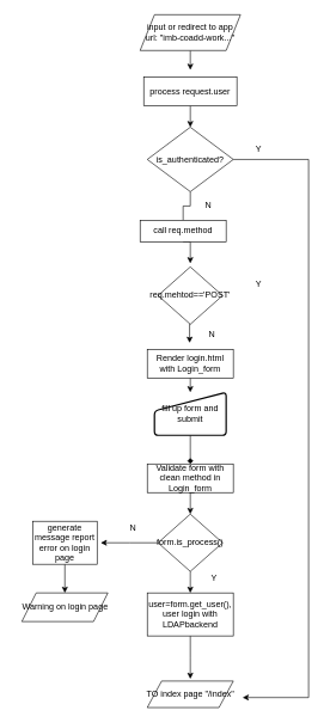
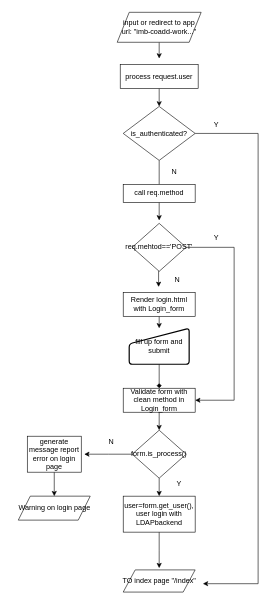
  <mxCell id="0" />
  <mxCell id="1" parent="0" />
  <mxCell id="2" value="" style="shape=parallelogram;perimeter=parallelogramPerimeter;whiteSpace=wrap;html=1;fixedSize=1;" vertex="1" parent="1"><mxGeometry x="30" y="827" width="120" height="40" as="geometry" /></mxCell>
  <mxCell id="3" style="edgeStyle=orthogonalEdgeStyle;rounded=0;orthogonalLoop=1;jettySize=auto;html=1;exitX=0.5;exitY=1;exitDx=0;exitDy=0;" edge="1" parent="1" source="4"><mxGeometry relative="1" as="geometry"><mxPoint x="265" y="97" as="targetPoint" /></mxGeometry></mxCell>
  <mxCell id="4" value="input or redirect to app url: &quot;imb-coadd-work...&quot;" style="shape=parallelogram;perimeter=parallelogramPerimeter;whiteSpace=wrap;html=1;fixedSize=1;" vertex="1" parent="1"><mxGeometry x="195" y="20" width="140" height="50" as="geometry" /></mxCell>
  <mxCell id="5" style="edgeStyle=orthogonalEdgeStyle;rounded=0;orthogonalLoop=1;jettySize=auto;html=1;exitX=0.5;exitY=1;exitDx=0;exitDy=0;entryX=0.5;entryY=0;entryDx=0;entryDy=0;" edge="1" parent="1" source="6" target="9"><mxGeometry relative="1" as="geometry" /></mxCell>
  <mxCell id="6" value="process request.user" style="rounded=0;whiteSpace=wrap;html=1;" vertex="1" parent="1"><mxGeometry x="200" y="107" width="130" height="40" as="geometry" /></mxCell>
  <mxCell id="7" style="edgeStyle=orthogonalEdgeStyle;rounded=0;orthogonalLoop=1;jettySize=auto;html=1;entryX=1.021;entryY=0.725;entryDx=0;entryDy=0;entryPerimeter=0;" edge="1" parent="1" source="9" target="30"><mxGeometry relative="1" as="geometry"><Array as="points"><mxPoint x="430" y="222" /><mxPoint x="430" y="973" /></Array></mxGeometry></mxCell>
  <mxCell id="8" style="edgeStyle=orthogonalEdgeStyle;rounded=0;orthogonalLoop=1;jettySize=auto;html=1;exitX=0.5;exitY=1;exitDx=0;exitDy=0;entryX=0.5;entryY=0;entryDx=0;entryDy=0;endArrow=none;" edge="1" parent="1" source="9" target="11"><mxGeometry relative="1" as="geometry" /></mxCell>
  <mxCell id="9" value="is_authenticated?" style="rhombus;whiteSpace=wrap;html=1;" vertex="1" parent="1"><mxGeometry x="205" y="177" width="120" height="90" as="geometry" /></mxCell>
  <mxCell id="10" style="edgeStyle=orthogonalEdgeStyle;rounded=0;orthogonalLoop=1;jettySize=auto;html=1;exitX=0.5;exitY=1;exitDx=0;exitDy=0;" edge="1" parent="1" source="11"><mxGeometry relative="1" as="geometry"><mxPoint x="265" y="367" as="targetPoint" /></mxGeometry></mxCell>
- <mxCell id="11" value="call req.method" style="rounded=0;whiteSpace=wrap;html=1;" vertex="1" parent="1"><mxGeometry x="195" y="307" width="120" height="30" as="geometry" /></mxCell>
+ <mxCell id="11" value="call req.method" style="rounded=0;whiteSpace=wrap;html=1;" vertex="1" parent="1"><mxGeometry x="205" y="307" width="120" height="30" as="geometry" /></mxCell>
+ <mxCell id="12" style="edgeStyle=orthogonalEdgeStyle;rounded=0;orthogonalLoop=1;jettySize=auto;html=1;entryX=1;entryY=0.5;entryDx=0;entryDy=0;" edge="1" parent="1" source="14" target="18"><mxGeometry relative="1" as="geometry"><Array as="points"><mxPoint x="390" y="412" /><mxPoint x="390" y="667" /></Array></mxGeometry></mxCell>
  <mxCell id="13" style="edgeStyle=orthogonalEdgeStyle;rounded=0;orthogonalLoop=1;jettySize=auto;html=1;exitX=0.5;exitY=1;exitDx=0;exitDy=0;entryX=0.492;entryY=-0.225;entryDx=0;entryDy=0;entryPerimeter=0;" edge="1" parent="1" source="14" target="16"><mxGeometry relative="1" as="geometry" /></mxCell>
  <mxCell id="14" value="req.mehtod=='POST'" style="rhombus;whiteSpace=wrap;html=1;" vertex="1" parent="1"><mxGeometry x="220" y="372" width="90" height="80" as="geometry" /></mxCell>
  <mxCell id="15" style="edgeStyle=orthogonalEdgeStyle;rounded=0;orthogonalLoop=1;jettySize=auto;html=1;exitX=0.5;exitY=1;exitDx=0;exitDy=0;entryX=0.5;entryY=0;entryDx=0;entryDy=0;" edge="1" parent="1" source="16" target="28"><mxGeometry relative="1" as="geometry" /></mxCell>
  <mxCell id="16" value="Render login.html with Login_form" style="rounded=0;whiteSpace=wrap;html=1;" vertex="1" parent="1"><mxGeometry x="205" y="487" width="120" height="40" as="geometry" /></mxCell>
  <mxCell id="17" style="edgeStyle=orthogonalEdgeStyle;rounded=0;orthogonalLoop=1;jettySize=auto;html=1;exitX=0.5;exitY=1;exitDx=0;exitDy=0;entryX=0.5;entryY=0;entryDx=0;entryDy=0;" edge="1" parent="1" source="18" target="21"><mxGeometry relative="1" as="geometry" /></mxCell>
  <mxCell id="18" value="Validate form with clean method in Login_form" style="rounded=0;whiteSpace=wrap;html=1;" vertex="1" parent="1"><mxGeometry x="205" y="647" width="120" height="40" as="geometry" /></mxCell>
  <mxCell id="19" style="edgeStyle=orthogonalEdgeStyle;rounded=0;orthogonalLoop=1;jettySize=auto;html=1;" edge="1" parent="1" source="21"><mxGeometry relative="1" as="geometry"><mxPoint x="140" y="757" as="targetPoint" /></mxGeometry></mxCell>
  <mxCell id="20" style="edgeStyle=orthogonalEdgeStyle;rounded=0;orthogonalLoop=1;jettySize=auto;html=1;exitX=0.5;exitY=1;exitDx=0;exitDy=0;entryX=0.5;entryY=0;entryDx=0;entryDy=0;" edge="1" parent="1" source="21" target="23"><mxGeometry relative="1" as="geometry" /></mxCell>
  <mxCell id="21" value="form.is_process()" style="rhombus;whiteSpace=wrap;html=1;" vertex="1" parent="1"><mxGeometry x="220" y="717" width="90" height="80" as="geometry" /></mxCell>
  <mxCell id="22" style="edgeStyle=orthogonalEdgeStyle;rounded=0;orthogonalLoop=1;jettySize=auto;html=1;exitX=0.5;exitY=1;exitDx=0;exitDy=0;" edge="1" parent="1" source="23"><mxGeometry relative="1" as="geometry"><mxPoint x="265" y="947" as="targetPoint" /></mxGeometry></mxCell>
  <mxCell id="23" value="user=form.get_user(),&lt;br&gt;user login with LDAPbackend" style="rounded=0;whiteSpace=wrap;html=1;" vertex="1" parent="1"><mxGeometry x="205" y="827" width="120" height="60" as="geometry" /></mxCell>
  <mxCell id="24" style="edgeStyle=orthogonalEdgeStyle;rounded=0;orthogonalLoop=1;jettySize=auto;html=1;entryX=0.5;entryY=0;entryDx=0;entryDy=0;" edge="1" parent="1" source="25" target="2"><mxGeometry relative="1" as="geometry" /></mxCell>
  <mxCell id="25" value="generate message report error on login page" style="rounded=0;whiteSpace=wrap;html=1;" vertex="1" parent="1"><mxGeometry x="45" y="727" width="90" height="60" as="geometry" /></mxCell>
  <mxCell id="26" value="Warning on login page" style="text;html=1;align=center;verticalAlign=middle;resizable=0;points=[];autosize=1;" vertex="1" parent="1"><mxGeometry x="20" y="837" width="140" height="20" as="geometry" /></mxCell>
  <mxCell id="27" style="edgeStyle=orthogonalEdgeStyle;rounded=0;orthogonalLoop=1;jettySize=auto;html=1;exitX=0.5;exitY=1;exitDx=0;exitDy=0;entryX=0.5;entryY=0;entryDx=0;entryDy=0;endArrow=diamond;" edge="1" parent="1" source="28" target="18"><mxGeometry relative="1" as="geometry" /></mxCell>
  <mxCell id="28" value="&lt;span&gt;fill up form and submit&lt;/span&gt;" style="html=1;strokeWidth=2;shape=manualInput;whiteSpace=wrap;rounded=1;size=26;arcSize=11;" vertex="1" parent="1"><mxGeometry x="215" y="547" width="100" height="60" as="geometry" /></mxCell>
  <mxCell id="29" value="" style="shape=parallelogram;perimeter=parallelogramPerimeter;whiteSpace=wrap;html=1;fixedSize=1;" vertex="1" parent="1"><mxGeometry x="205" y="950" width="120" height="37" as="geometry" /></mxCell>
  <mxCell id="30" value="TO index page &quot;/index&quot;" style="text;html=1;align=center;verticalAlign=middle;resizable=0;points=[];autosize=1;" vertex="1" parent="1"><mxGeometry x="195" y="958.5" width="140" height="20" as="geometry" /></mxCell>
  <mxCell id="31" value="N" style="text;html=1;align=center;verticalAlign=middle;resizable=0;points=[];autosize=1;" vertex="1" parent="1"><mxGeometry x="175" y="727" width="20" height="20" as="geometry" /></mxCell>
  <mxCell id="32" value="Y" style="text;html=1;align=center;verticalAlign=middle;resizable=0;points=[];autosize=1;" vertex="1" parent="1"><mxGeometry x="288" y="797" width="20" height="20" as="geometry" /></mxCell>
  <mxCell id="33" value="N" style="text;html=1;align=center;verticalAlign=middle;resizable=0;points=[];autosize=1;" vertex="1" parent="1"><mxGeometry x="285" y="457" width="20" height="20" as="geometry" /></mxCell>
  <mxCell id="34" value="Y" style="text;html=1;align=center;verticalAlign=middle;resizable=0;points=[];autosize=1;" vertex="1" parent="1"><mxGeometry x="350" y="387" width="20" height="20" as="geometry" /></mxCell>
  <mxCell id="35" value="Y" style="text;html=1;align=center;verticalAlign=middle;resizable=0;points=[];autosize=1;" vertex="1" parent="1"><mxGeometry x="350" y="197" width="20" height="20" as="geometry" /></mxCell>
  <mxCell id="36" value="N" style="text;html=1;align=center;verticalAlign=middle;resizable=0;points=[];autosize=1;" vertex="1" parent="1"><mxGeometry x="280" y="277" width="20" height="20" as="geometry" /></mxCell>
